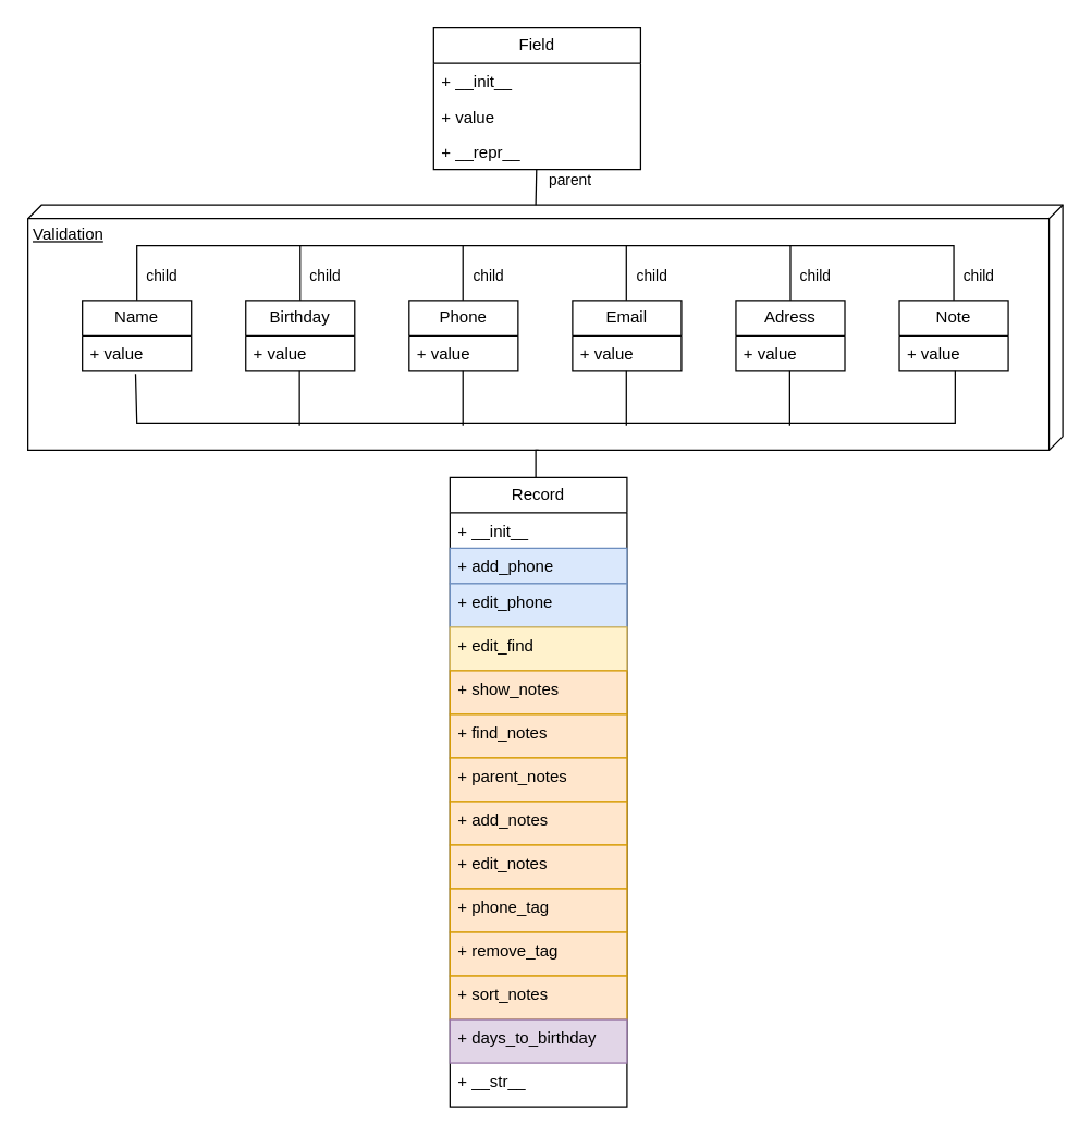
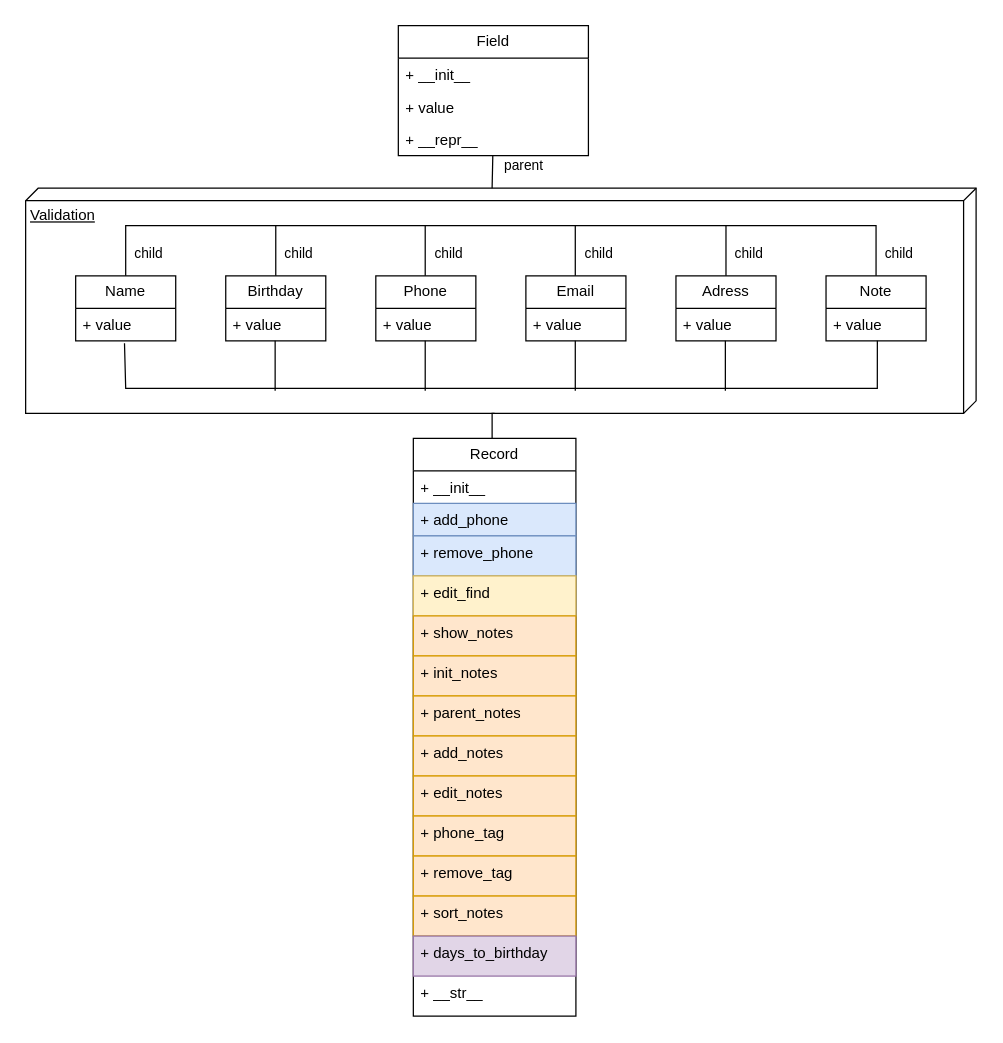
  <mxCell id="0" />
  <mxCell id="1" parent="0" />
  <mxCell id="2" value="Validation" style="verticalAlign=top;align=left;spacingTop=8;spacingLeft=2;spacingRight=12;shape=cube;size=10;direction=south;fontStyle=4;html=1;whiteSpace=wrap;" vertex="1" parent="1"><mxGeometry x="20" y="150" width="760" height="180" as="geometry" /></mxCell>
  <mxCell id="3" value="Field" style="swimlane;fontStyle=0;childLayout=stackLayout;horizontal=1;startSize=26;fillColor=none;horizontalStack=0;resizeParent=1;resizeParentMax=0;resizeLast=0;collapsible=1;marginBottom=0;whiteSpace=wrap;html=1;" vertex="1" parent="1"><mxGeometry x="318" width="152" height="104" as="geometry" y="20" /></mxCell>
  <mxCell id="4" value="+ __init__" style="text;strokeColor=none;fillColor=none;align=left;verticalAlign=top;spacingLeft=4;spacingRight=4;overflow=hidden;rotatable=0;points=[[0,0.5],[1,0.5]];portConstraint=eastwest;whiteSpace=wrap;html=1;" vertex="1" parent="3"><mxGeometry y="26" width="152" height="26" as="geometry" /></mxCell>
  <mxCell id="5" value="+ value" style="text;strokeColor=none;fillColor=none;align=left;verticalAlign=top;spacingLeft=4;spacingRight=4;overflow=hidden;rotatable=0;points=[[0,0.5],[1,0.5]];portConstraint=eastwest;whiteSpace=wrap;html=1;" vertex="1" parent="3"><mxGeometry y="52" width="152" height="26" as="geometry" /></mxCell>
  <mxCell id="6" value="+ __repr__" style="text;strokeColor=none;fillColor=none;align=left;verticalAlign=top;spacingLeft=4;spacingRight=4;overflow=hidden;rotatable=0;points=[[0,0.5],[1,0.5]];portConstraint=eastwest;whiteSpace=wrap;html=1;" vertex="1" parent="3"><mxGeometry y="78" width="152" height="26" as="geometry" /></mxCell>
  <mxCell id="7" value="" style="endArrow=none;html=1;edgeStyle=orthogonalEdgeStyle;rounded=0;exitX=0.497;exitY=1;exitDx=0;exitDy=0;exitPerimeter=0;" edge="1" parent="1" source="6"><mxGeometry relative="1" as="geometry"><mxPoint x="393" y="134" as="sourcePoint" /><mxPoint x="393" y="150" as="targetPoint" /></mxGeometry></mxCell>
  <mxCell id="8" value="parent" style="edgeLabel;resizable=0;html=1;align=left;verticalAlign=bottom;" connectable="0" vertex="1" parent="7"><mxGeometry x="-1" relative="1" as="geometry"><mxPoint x="7" y="16" as="offset" /></mxGeometry></mxCell>
  <mxCell id="9" value="child" style="edgeLabel;resizable=0;html=1;align=right;verticalAlign=bottom;" connectable="0" vertex="1" parent="1"><mxGeometry x="130" y="210" as="geometry" /></mxCell>
  <mxCell id="10" value="" style="endArrow=none;html=1;edgeStyle=orthogonalEdgeStyle;rounded=0;" edge="1" parent="1"><mxGeometry relative="1" as="geometry"><mxPoint x="100" y="220" as="sourcePoint" /><mxPoint x="700" y="220" as="targetPoint" /><Array as="points"><mxPoint x="100" y="180" /><mxPoint x="700" y="180" /></Array></mxGeometry></mxCell>
  <mxCell id="11" value="Name" style="swimlane;fontStyle=0;childLayout=stackLayout;horizontal=1;startSize=26;fillColor=none;horizontalStack=0;resizeParent=1;resizeParentMax=0;resizeLast=0;collapsible=1;marginBottom=0;whiteSpace=wrap;html=1;" vertex="1" parent="1"><mxGeometry x="60" y="220" width="80" height="52" as="geometry" /></mxCell>
  <mxCell id="12" value="+ value" style="text;strokeColor=none;fillColor=none;align=left;verticalAlign=top;spacingLeft=4;spacingRight=4;overflow=hidden;rotatable=0;points=[[0,0.5],[1,0.5]];portConstraint=eastwest;whiteSpace=wrap;html=1;" vertex="1" parent="11"><mxGeometry y="26" width="80" height="26" as="geometry" /></mxCell>
  <mxCell id="13" value="child" style="edgeLabel;resizable=0;html=1;align=right;verticalAlign=bottom;" connectable="0" vertex="1" parent="1"><mxGeometry x="250" y="210" as="geometry" /></mxCell>
  <mxCell id="14" value="Birthday" style="swimlane;fontStyle=0;childLayout=stackLayout;horizontal=1;startSize=26;fillColor=none;horizontalStack=0;resizeParent=1;resizeParentMax=0;resizeLast=0;collapsible=1;marginBottom=0;whiteSpace=wrap;html=1;" vertex="1" parent="1"><mxGeometry x="180" y="220" width="80" height="52" as="geometry" /></mxCell>
  <mxCell id="15" value="+ value" style="text;strokeColor=none;fillColor=none;align=left;verticalAlign=top;spacingLeft=4;spacingRight=4;overflow=hidden;rotatable=0;points=[[0,0.5],[1,0.5]];portConstraint=eastwest;whiteSpace=wrap;html=1;" vertex="1" parent="14"><mxGeometry y="26" width="80" height="26" as="geometry" /></mxCell>
  <mxCell id="16" value="child" style="edgeLabel;resizable=0;html=1;align=right;verticalAlign=bottom;" connectable="0" vertex="1" parent="1"><mxGeometry x="370" y="210" as="geometry" /></mxCell>
  <mxCell id="17" value="Phone" style="swimlane;fontStyle=0;childLayout=stackLayout;horizontal=1;startSize=26;fillColor=none;horizontalStack=0;resizeParent=1;resizeParentMax=0;resizeLast=0;collapsible=1;marginBottom=0;whiteSpace=wrap;html=1;" vertex="1" parent="1"><mxGeometry x="300" y="220" width="80" height="52" as="geometry" /></mxCell>
  <mxCell id="18" value="+ value" style="text;strokeColor=none;fillColor=none;align=left;verticalAlign=top;spacingLeft=4;spacingRight=4;overflow=hidden;rotatable=0;points=[[0,0.5],[1,0.5]];portConstraint=eastwest;whiteSpace=wrap;html=1;" vertex="1" parent="17"><mxGeometry y="26" width="80" height="26" as="geometry" /></mxCell>
  <mxCell id="19" value="child" style="edgeLabel;resizable=0;html=1;align=right;verticalAlign=bottom;" connectable="0" vertex="1" parent="1"><mxGeometry x="490" y="210" as="geometry" /></mxCell>
  <mxCell id="20" value="Email" style="swimlane;fontStyle=0;childLayout=stackLayout;horizontal=1;startSize=26;fillColor=none;horizontalStack=0;resizeParent=1;resizeParentMax=0;resizeLast=0;collapsible=1;marginBottom=0;whiteSpace=wrap;html=1;" vertex="1" parent="1"><mxGeometry x="420" y="220" width="80" height="52" as="geometry" /></mxCell>
  <mxCell id="21" value="+ value" style="text;strokeColor=none;fillColor=none;align=left;verticalAlign=top;spacingLeft=4;spacingRight=4;overflow=hidden;rotatable=0;points=[[0,0.5],[1,0.5]];portConstraint=eastwest;whiteSpace=wrap;html=1;" vertex="1" parent="20"><mxGeometry y="26" width="80" height="26" as="geometry" /></mxCell>
  <mxCell id="22" value="child" style="edgeLabel;resizable=0;html=1;align=right;verticalAlign=bottom;" connectable="0" vertex="1" parent="1"><mxGeometry x="610" y="210" as="geometry" /></mxCell>
  <mxCell id="23" value="Adress" style="swimlane;fontStyle=0;childLayout=stackLayout;horizontal=1;startSize=26;fillColor=none;horizontalStack=0;resizeParent=1;resizeParentMax=0;resizeLast=0;collapsible=1;marginBottom=0;whiteSpace=wrap;html=1;" vertex="1" parent="1"><mxGeometry x="540" y="220" width="80" height="52" as="geometry" /></mxCell>
  <mxCell id="24" value="+ value" style="text;strokeColor=none;fillColor=none;align=left;verticalAlign=top;spacingLeft=4;spacingRight=4;overflow=hidden;rotatable=0;points=[[0,0.5],[1,0.5]];portConstraint=eastwest;whiteSpace=wrap;html=1;" vertex="1" parent="23"><mxGeometry y="26" width="80" height="26" as="geometry" /></mxCell>
  <mxCell id="25" value="child" style="edgeLabel;resizable=0;html=1;align=right;verticalAlign=bottom;" connectable="0" vertex="1" parent="1"><mxGeometry x="730" y="210" as="geometry" /></mxCell>
  <mxCell id="26" value="Note" style="swimlane;fontStyle=0;childLayout=stackLayout;horizontal=1;startSize=26;fillColor=none;horizontalStack=0;resizeParent=1;resizeParentMax=0;resizeLast=0;collapsible=1;marginBottom=0;whiteSpace=wrap;html=1;" vertex="1" parent="1"><mxGeometry x="660" y="220" width="80" height="52" as="geometry" /></mxCell>
  <mxCell id="27" value="+ value" style="text;strokeColor=none;fillColor=none;align=left;verticalAlign=top;spacingLeft=4;spacingRight=4;overflow=hidden;rotatable=0;points=[[0,0.5],[1,0.5]];portConstraint=eastwest;whiteSpace=wrap;html=1;" vertex="1" parent="26"><mxGeometry y="26" width="80" height="26" as="geometry" /></mxCell>
  <mxCell id="28" value="" style="endArrow=none;html=1;edgeStyle=orthogonalEdgeStyle;rounded=0;" edge="1" parent="1"><mxGeometry relative="1" as="geometry"><mxPoint x="459.5" y="220" as="sourcePoint" /><mxPoint x="459.5" y="220" as="targetPoint" /><Array as="points"><mxPoint x="459.5" y="180" /><mxPoint x="459.5" y="180" /></Array></mxGeometry></mxCell>
  <mxCell id="29" value="" style="endArrow=none;html=1;edgeStyle=orthogonalEdgeStyle;rounded=0;" edge="1" parent="1"><mxGeometry relative="1" as="geometry"><mxPoint x="580" y="220" as="sourcePoint" /><mxPoint x="580" y="220" as="targetPoint" /><Array as="points"><mxPoint x="580" y="180" /><mxPoint x="580" y="180" /></Array></mxGeometry></mxCell>
  <mxCell id="30" value="" style="endArrow=none;html=1;edgeStyle=orthogonalEdgeStyle;rounded=0;" edge="1" parent="1"><mxGeometry relative="1" as="geometry"><mxPoint x="339.5" y="220" as="sourcePoint" /><mxPoint x="339.5" y="220" as="targetPoint" /><Array as="points"><mxPoint x="339.5" y="180" /><mxPoint x="339.5" y="180" /></Array></mxGeometry></mxCell>
  <mxCell id="31" value="" style="endArrow=none;html=1;edgeStyle=orthogonalEdgeStyle;rounded=0;" edge="1" parent="1"><mxGeometry relative="1" as="geometry"><mxPoint x="220" y="220" as="sourcePoint" /><mxPoint x="220" y="220" as="targetPoint" /><Array as="points"><mxPoint x="220" y="180" /><mxPoint x="220" y="180" /></Array></mxGeometry></mxCell>
  <mxCell id="32" value="" style="endArrow=none;html=1;edgeStyle=orthogonalEdgeStyle;rounded=0;entryX=0.513;entryY=1;entryDx=0;entryDy=0;entryPerimeter=0;exitX=0.488;exitY=1.077;exitDx=0;exitDy=0;exitPerimeter=0;" edge="1" parent="1" source="12" target="27"><mxGeometry relative="1" as="geometry"><mxPoint x="100" y="290" as="sourcePoint" /><mxPoint x="700" y="280" as="targetPoint" /><Array as="points"><mxPoint x="100" y="310" /><mxPoint x="701" y="310" /></Array></mxGeometry></mxCell>
  <mxCell id="33" value="" style="endArrow=none;html=1;edgeStyle=orthogonalEdgeStyle;rounded=0;" edge="1" parent="1"><mxGeometry relative="1" as="geometry"><mxPoint x="219.5" y="312" as="sourcePoint" /><mxPoint x="219.5" y="312" as="targetPoint" /><Array as="points"><mxPoint x="219.5" y="272" /><mxPoint x="219.5" y="272" /></Array></mxGeometry></mxCell>
  <mxCell id="34" value="" style="endArrow=none;html=1;edgeStyle=orthogonalEdgeStyle;rounded=0;" edge="1" parent="1"><mxGeometry relative="1" as="geometry"><mxPoint x="339.5" y="312" as="sourcePoint" /><mxPoint x="339.5" y="312" as="targetPoint" /><Array as="points"><mxPoint x="339.5" y="272" /><mxPoint x="339.5" y="272" /></Array></mxGeometry></mxCell>
  <mxCell id="35" value="" style="endArrow=none;html=1;edgeStyle=orthogonalEdgeStyle;rounded=0;" edge="1" parent="1"><mxGeometry relative="1" as="geometry"><mxPoint x="459.5" y="312" as="sourcePoint" /><mxPoint x="459.5" y="312" as="targetPoint" /><Array as="points"><mxPoint x="459.5" y="272" /><mxPoint x="459.5" y="272" /></Array></mxGeometry></mxCell>
  <mxCell id="36" value="" style="endArrow=none;html=1;edgeStyle=orthogonalEdgeStyle;rounded=0;" edge="1" parent="1"><mxGeometry relative="1" as="geometry"><mxPoint x="579.5" y="312" as="sourcePoint" /><mxPoint x="579.5" y="312" as="targetPoint" /><Array as="points"><mxPoint x="579.5" y="272" /><mxPoint x="579.5" y="272" /></Array></mxGeometry></mxCell>
  <mxCell id="37" value="" style="endArrow=none;html=1;edgeStyle=orthogonalEdgeStyle;rounded=0;entryX=0;entryY=0;entryDx=180;entryDy=385;entryPerimeter=0;" edge="1" parent="1" target="2"><mxGeometry relative="1" as="geometry"><mxPoint x="393" y="350" as="sourcePoint" /><mxPoint x="420" y="340" as="targetPoint" /><Array as="points"><mxPoint x="393" y="330" /></Array></mxGeometry></mxCell>
  <mxCell id="38" value="Record" style="swimlane;fontStyle=0;childLayout=stackLayout;horizontal=1;startSize=26;fillColor=none;horizontalStack=0;resizeParent=1;resizeParentMax=0;resizeLast=0;collapsible=1;marginBottom=0;whiteSpace=wrap;html=1;" vertex="1" parent="1"><mxGeometry x="330" y="350" width="130" height="462" as="geometry" /></mxCell>
  <mxCell id="39" value="+ __init__" style="text;strokeColor=none;fillColor=none;align=left;verticalAlign=top;spacingLeft=4;spacingRight=4;overflow=hidden;rotatable=0;points=[[0,0.5],[1,0.5]];portConstraint=eastwest;whiteSpace=wrap;html=1;" vertex="1" parent="38"><mxGeometry y="26" width="130" height="26" as="geometry" /></mxCell>
  <mxCell id="40" value="+ add_phone" style="text;align=left;verticalAlign=top;spacingLeft=4;spacingRight=4;overflow=hidden;rotatable=0;points=[[0,0.5],[1,0.5]];portConstraint=eastwest;whiteSpace=wrap;html=1;shadow=0;fillColor=#dae8fc;strokeColor=#6c8ebf;" vertex="1" parent="38"><mxGeometry y="52" width="130" height="26" as="geometry" /></mxCell>
- <mxCell id="41" value="+ edit_phone" style="text;align=left;verticalAlign=top;spacingLeft=4;spacingRight=4;overflow=hidden;rotatable=0;points=[[0,0.5],[1,0.5]];portConstraint=eastwest;whiteSpace=wrap;html=1;shadow=0;fillColor=#dae8fc;strokeColor=#6c8ebf;" vertex="1" parent="38"><mxGeometry y="78" width="130" height="32" as="geometry" /></mxCell>
+ <mxCell id="41" value="+ remove_phone" style="text;align=left;verticalAlign=top;spacingLeft=4;spacingRight=4;overflow=hidden;rotatable=0;points=[[0,0.5],[1,0.5]];portConstraint=eastwest;whiteSpace=wrap;html=1;shadow=0;fillColor=#dae8fc;strokeColor=#6c8ebf;" vertex="1" parent="38"><mxGeometry y="78" width="130" height="32" as="geometry" /></mxCell>
  <mxCell id="42" value="+ edit_find" style="text;align=left;verticalAlign=top;spacingLeft=4;spacingRight=4;overflow=hidden;rotatable=0;points=[[0,0.5],[1,0.5]];portConstraint=eastwest;whiteSpace=wrap;html=1;shadow=0;fillColor=#fff2cc;strokeColor=#d6b656;" vertex="1" parent="38"><mxGeometry y="110" width="130" height="32" as="geometry" /></mxCell>
  <mxCell id="43" value="+ show_notes" style="text;strokeColor=#d79b00;fillColor=#ffe6cc;align=left;verticalAlign=top;spacingLeft=4;spacingRight=4;overflow=hidden;rotatable=0;points=[[0,0.5],[1,0.5]];portConstraint=eastwest;whiteSpace=wrap;html=1;" vertex="1" parent="38"><mxGeometry y="142" width="130" height="32" as="geometry" /></mxCell>
- <mxCell id="44" value="+ find_notes" style="text;strokeColor=#d79b00;fillColor=#ffe6cc;align=left;verticalAlign=top;spacingLeft=4;spacingRight=4;overflow=hidden;rotatable=0;points=[[0,0.5],[1,0.5]];portConstraint=eastwest;whiteSpace=wrap;html=1;" vertex="1" parent="38"><mxGeometry y="174" width="130" height="32" as="geometry" /></mxCell>
+ <mxCell id="44" value="+ init_notes" style="text;strokeColor=#d79b00;fillColor=#ffe6cc;align=left;verticalAlign=top;spacingLeft=4;spacingRight=4;overflow=hidden;rotatable=0;points=[[0,0.5],[1,0.5]];portConstraint=eastwest;whiteSpace=wrap;html=1;" vertex="1" parent="38"><mxGeometry y="174" width="130" height="32" as="geometry" /></mxCell>
  <mxCell id="45" value="+ parent_notes" style="text;strokeColor=#d79b00;fillColor=#ffe6cc;align=left;verticalAlign=top;spacingLeft=4;spacingRight=4;overflow=hidden;rotatable=0;points=[[0,0.5],[1,0.5]];portConstraint=eastwest;whiteSpace=wrap;html=1;" vertex="1" parent="38"><mxGeometry y="206" width="130" height="32" as="geometry" /></mxCell>
  <mxCell id="46" value="+ add_notes" style="text;strokeColor=#d79b00;fillColor=#ffe6cc;align=left;verticalAlign=top;spacingLeft=4;spacingRight=4;overflow=hidden;rotatable=0;points=[[0,0.5],[1,0.5]];portConstraint=eastwest;whiteSpace=wrap;html=1;" vertex="1" parent="38"><mxGeometry y="238" width="130" height="32" as="geometry" /></mxCell>
  <mxCell id="47" value="+ edit_notes" style="text;strokeColor=#d79b00;fillColor=#ffe6cc;align=left;verticalAlign=top;spacingLeft=4;spacingRight=4;overflow=hidden;rotatable=0;points=[[0,0.5],[1,0.5]];portConstraint=eastwest;whiteSpace=wrap;html=1;" vertex="1" parent="38"><mxGeometry y="270" width="130" height="32" as="geometry" /></mxCell>
  <mxCell id="48" value="+ phone_tag" style="text;strokeColor=#d79b00;fillColor=#ffe6cc;align=left;verticalAlign=top;spacingLeft=4;spacingRight=4;overflow=hidden;rotatable=0;points=[[0,0.5],[1,0.5]];portConstraint=eastwest;whiteSpace=wrap;html=1;" vertex="1" parent="38"><mxGeometry y="302" width="130" height="32" as="geometry" /></mxCell>
  <mxCell id="49" value="+ remove_tag" style="text;strokeColor=#d79b00;fillColor=#ffe6cc;align=left;verticalAlign=top;spacingLeft=4;spacingRight=4;overflow=hidden;rotatable=0;points=[[0,0.5],[1,0.5]];portConstraint=eastwest;whiteSpace=wrap;html=1;" vertex="1" parent="38"><mxGeometry y="334" width="130" height="32" as="geometry" /></mxCell>
  <mxCell id="50" value="+ sort_notes" style="text;strokeColor=#d79b00;fillColor=#ffe6cc;align=left;verticalAlign=top;spacingLeft=4;spacingRight=4;overflow=hidden;rotatable=0;points=[[0,0.5],[1,0.5]];portConstraint=eastwest;whiteSpace=wrap;html=1;" vertex="1" parent="38"><mxGeometry y="366" width="130" height="32" as="geometry" /></mxCell>
  <mxCell id="51" value="+&amp;nbsp;days_to_birthday" style="text;strokeColor=#9673a6;fillColor=#e1d5e7;align=left;verticalAlign=top;spacingLeft=4;spacingRight=4;overflow=hidden;rotatable=0;points=[[0,0.5],[1,0.5]];portConstraint=eastwest;whiteSpace=wrap;html=1;" vertex="1" parent="38"><mxGeometry y="398" width="130" height="32" as="geometry" /></mxCell>
  <mxCell id="52" value="+ __str__" style="text;strokeColor=none;fillColor=none;align=left;verticalAlign=top;spacingLeft=4;spacingRight=4;overflow=hidden;rotatable=0;points=[[0,0.5],[1,0.5]];portConstraint=eastwest;whiteSpace=wrap;html=1;" vertex="1" parent="38"><mxGeometry y="430" width="130" height="32" as="geometry" /></mxCell>
